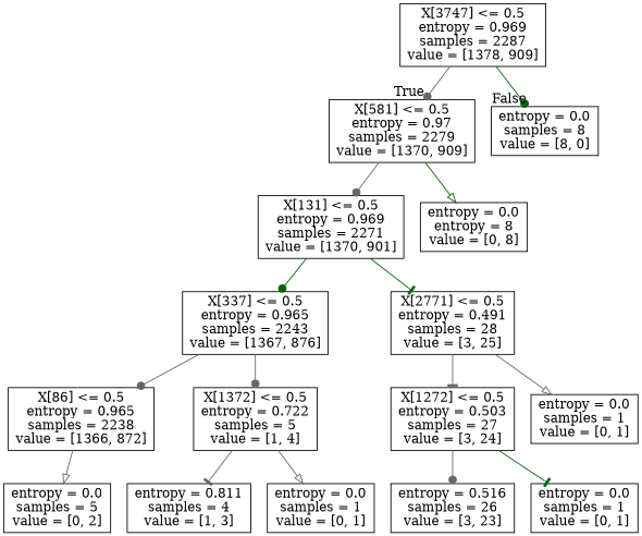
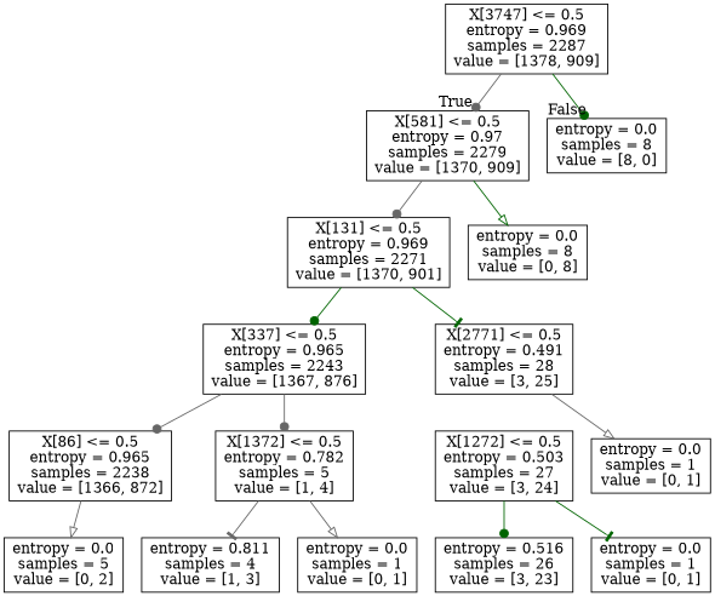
  digraph {
    node [shape=box]
    edge [arrowhead=dot color=gray40]
    n1 [label="X[3747] <= 0.5\nentropy = 0.969\nsamples = 2287\nvalue = [1378, 909]"]
    n2 [label="X[581] <= 0.5\nentropy = 0.97\nsamples = 2279\nvalue = [1370, 909]"]
    n3 [label="entropy = 0.0\nsamples = 8\nvalue = [8, 0]"]
    n4 [label="X[131] <= 0.5\nentropy = 0.969\nsamples = 2271\nvalue = [1370, 901]"]
-   n5 [label="entropy = 0.0\nentropy = 8\nvalue = [0, 8]"]
+   n5 [label="entropy = 0.0\nsamples = 8\nvalue = [0, 8]"]
    n6 [label="X[337] <= 0.5\nentropy = 0.965\nsamples = 2243\nvalue = [1367, 876]"]
    n7 [label="X[2771] <= 0.5\nentropy = 0.491\nsamples = 28\nvalue = [3, 25]"]
    n8 [label="X[86] <= 0.5\nentropy = 0.965\nsamples = 2238\nvalue = [1366, 872]"]
-   n9 [label="X[1372] <= 0.5\nentropy = 0.722\nsamples = 5\nvalue = [1, 4]"]
+   n9 [label="X[1372] <= 0.5\nentropy = 0.782\nsamples = 5\nvalue = [1, 4]"]
    n10 [label="X[1272] <= 0.5\nentropy = 0.503\nsamples = 27\nvalue = [3, 24]"]
    n11 [label="entropy = 0.0\nsamples = 1\nvalue = [0, 1]"]
    n12 [label="entropy = 0.0\nsamples = 5\nvalue = [0, 2]"]
    n13 [label="entropy = 0.811\nsamples = 4\nvalue = [1, 3]"]
    n14 [label="entropy = 0.0\nsamples = 1\nvalue = [0, 1]"]
    n15 [label="entropy = 0.516\nsamples = 26\nvalue = [3, 23]"]
    n16 [label="entropy = 0.0\nsamples = 1\nvalue = [0, 1]"]
    n1 -> n2 [headlabel=True labelangle=45 labeldistance=2.5]
    n1 -> n3 [color=darkgreen headlabel=False labelangle=-45 labeldistance=2.5]
    n2 -> n4
    n2 -> n5 [arrowhead=onormal color=darkgreen]
    n4 -> n6 [color=darkgreen]
    n4 -> n7 [arrowhead=tee color=darkgreen]
    n6 -> n8
    n6 -> n9
-   n7 -> n10 [arrowhead=tee]
    n7 -> n11 [arrowhead=onormal]
    n8 -> n12 [arrowhead=onormal]
    n9 -> n13 [arrowhead=tee]
    n9 -> n14 [arrowhead=onormal]
-   n10 -> n15
+   n10 -> n15 [color=darkgreen]
    n10 -> n16 [arrowhead=tee color=darkgreen]
  }
